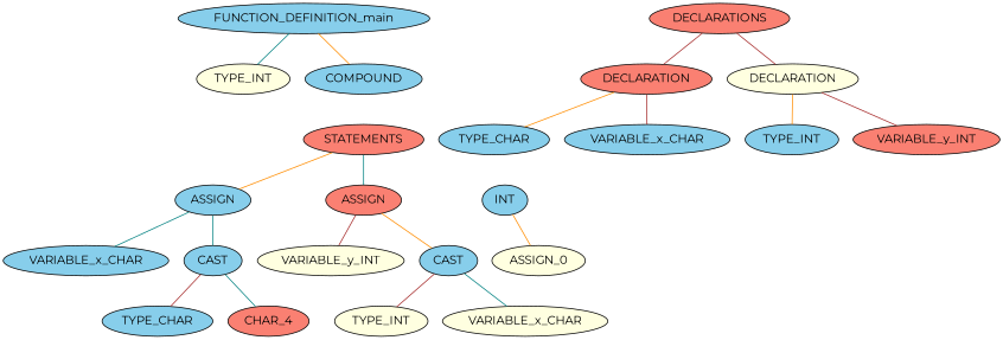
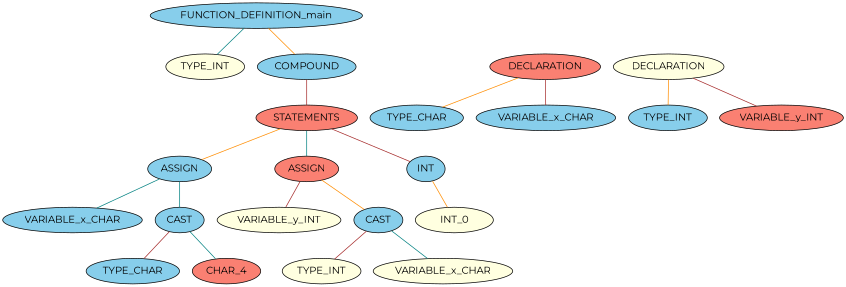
  graph {
    fontname=Montserrat
    node [fillcolor=skyblue fontname=Montserrat style=filled]
    edge [color=brown fontname=Montserrat]
    n1 [label=FUNCTION_DEFINITION_main]
    n2 [fillcolor=lightyellow label=TYPE_INT]
    n3 [label=COMPOUND]
    n4 [fillcolor=salmon label=STATEMENTS]
-   n5 [fillcolor=salmon label=DECLARATIONS]
    n6 [fillcolor=salmon label=DECLARATION]
    n7 [fillcolor=lightyellow label=DECLARATION]
    n8 [label=ASSIGN]
    n9 [fillcolor=salmon label=ASSIGN]
    n10 [label=INT]
    n11 [label=TYPE_CHAR]
    n12 [label=VARIABLE_x_CHAR]
    n13 [label=TYPE_INT]
    n14 [fillcolor=salmon label=VARIABLE_y_INT]
    n15 [label=VARIABLE_x_CHAR]
    n16 [label=CAST]
    n17 [fillcolor=lightyellow label=VARIABLE_y_INT]
    n18 [label=CAST]
-   n19 [fillcolor=lightyellow label=ASSIGN_0]
+   n19 [fillcolor=lightyellow label=INT_0]
    n20 [label=TYPE_CHAR]
    n21 [fillcolor=salmon label=CHAR_4]
    n22 [fillcolor=lightyellow label=TYPE_INT]
    n23 [fillcolor=lightyellow label=VARIABLE_x_CHAR]
    n1 -- n2 [color=teal]
    n1 -- n3 [color=darkorange]
+   n3 -- n4
    n4 -- n8 [color=darkorange]
    n4 -- n9 [color=teal]
-   n5 -- n6
-   n5 -- n7
+   n4 -- n10
    n6 -- n11 [color=darkorange]
    n6 -- n12
    n7 -- n13 [color=darkorange]
    n7 -- n14
    n8 -- n15 [color=teal]
    n8 -- n16 [color=teal]
    n9 -- n17
    n9 -- n18 [color=darkorange]
    n10 -- n19 [color=darkorange]
    n16 -- n20
    n16 -- n21 [color=teal]
    n18 -- n22
    n18 -- n23 [color=teal]
  }
